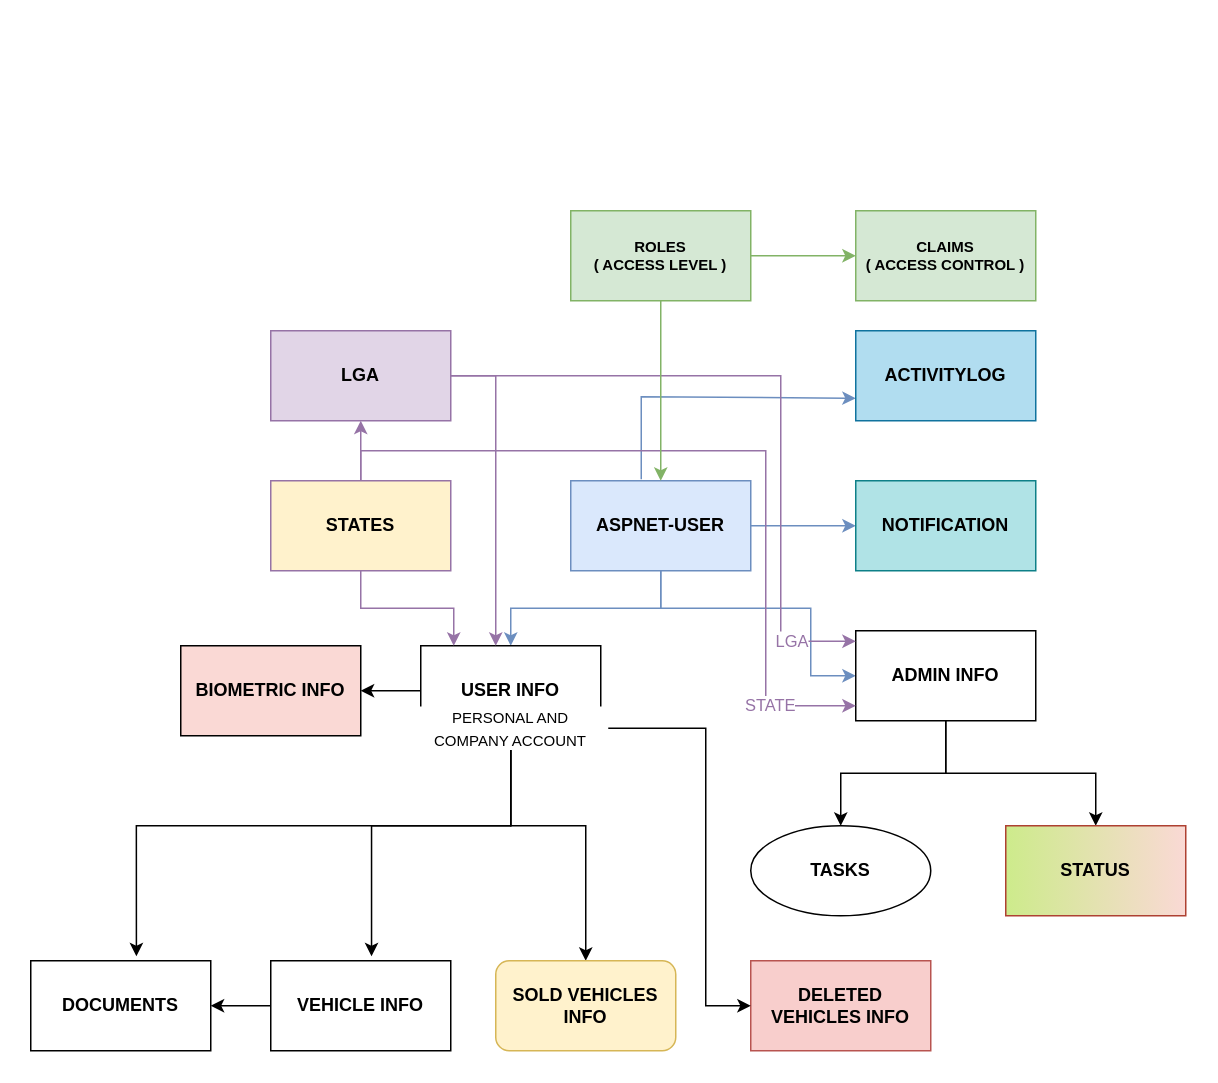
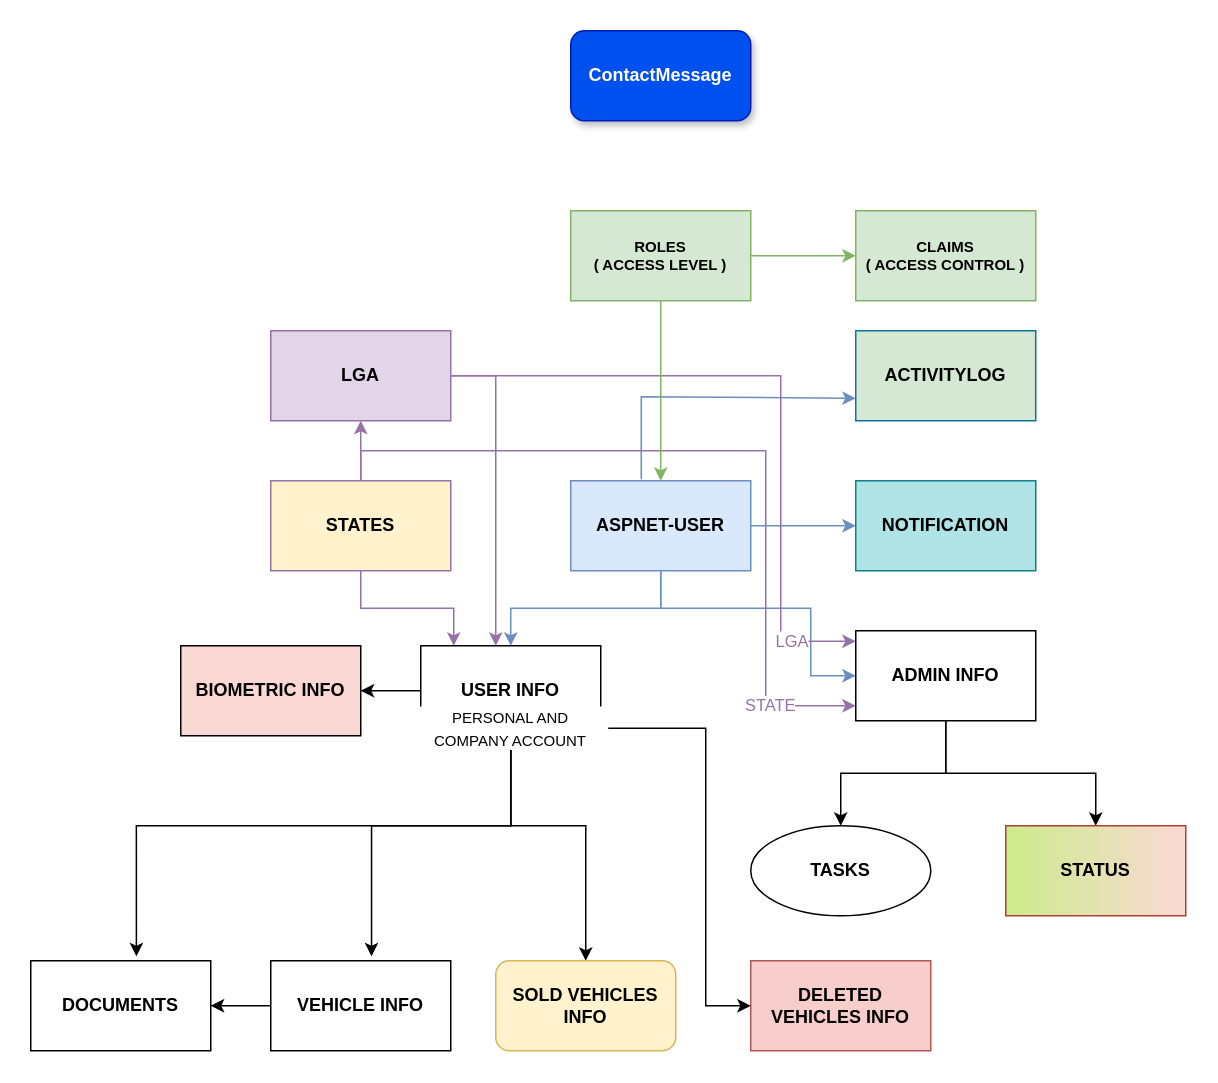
  <mxCell id="0" />
  <mxCell id="1" parent="0" />
  <mxCell id="2" style="edgeStyle=orthogonalEdgeStyle;rounded=0;orthogonalLoop=1;jettySize=auto;html=1;fontSize=12;fillColor=#dae8fc;strokeColor=#6c8ebf;" parent="1" source="6" target="11" edge="1"><mxGeometry relative="1" as="geometry"><mxPoint x="340" y="420" as="targetPoint" /></mxGeometry></mxCell>
  <mxCell id="3" style="edgeStyle=orthogonalEdgeStyle;rounded=0;orthogonalLoop=1;jettySize=auto;html=1;fontSize=12;fillColor=#dae8fc;strokeColor=#6c8ebf;" parent="1" source="6" target="14" edge="1"><mxGeometry relative="1" as="geometry"><mxPoint x="500" y="430" as="targetPoint" /><Array as="points"><mxPoint x="440" y="405" /><mxPoint x="540" y="405" /></Array></mxGeometry></mxCell>
  <mxCell id="4" value="" style="edgeStyle=orthogonalEdgeStyle;rounded=0;orthogonalLoop=1;jettySize=auto;html=1;fontSize=12;fontColor=#000000;fillColor=#dae8fc;strokeColor=#6c8ebf;" parent="1" source="6" target="31" edge="1"><mxGeometry relative="1" as="geometry" /></mxCell>
  <mxCell id="5" style="edgeStyle=orthogonalEdgeStyle;rounded=0;orthogonalLoop=1;jettySize=auto;html=1;fontSize=10;fontColor=#000000;entryX=0;entryY=0.75;entryDx=0;entryDy=0;fillColor=#dae8fc;strokeColor=#6c8ebf;" parent="1" target="32" edge="1"><mxGeometry relative="1" as="geometry"><mxPoint x="557" y="264" as="targetPoint" /><mxPoint x="427" y="319" as="sourcePoint" /><Array as="points"><mxPoint x="427" y="264" /></Array></mxGeometry></mxCell>
  <mxCell id="6" value="&lt;b&gt;ASPNET-USER&lt;/b&gt;" style="rounded=0;whiteSpace=wrap;html=1;fillColor=#dae8fc;strokeColor=#6c8ebf;" parent="1" vertex="1"><mxGeometry x="380" y="320" width="120" height="60" as="geometry" /></mxCell>
  <mxCell id="7" value="" style="edgeStyle=orthogonalEdgeStyle;rounded=0;orthogonalLoop=1;jettySize=auto;html=1;fontSize=12;" parent="1" source="11" target="27" edge="1"><mxGeometry relative="1" as="geometry" /></mxCell>
  <mxCell id="8" style="edgeStyle=orthogonalEdgeStyle;rounded=0;orthogonalLoop=1;jettySize=auto;html=1;fontSize=12;fontColor=#000000;entryX=0.587;entryY=-0.05;entryDx=0;entryDy=0;entryPerimeter=0;" parent="1" source="11" target="17" edge="1"><mxGeometry relative="1" as="geometry"><mxPoint x="90" y="610" as="targetPoint" /><Array as="points"><mxPoint x="340" y="550" /><mxPoint x="90" y="550" /></Array></mxGeometry></mxCell>
  <mxCell id="9" style="edgeStyle=orthogonalEdgeStyle;rounded=0;orthogonalLoop=1;jettySize=auto;html=1;fontSize=12;fontColor=#000000;entryX=0.5;entryY=0;entryDx=0;entryDy=0;" parent="1" source="11" target="30" edge="1"><mxGeometry relative="1" as="geometry"><mxPoint x="390" y="630" as="targetPoint" /><Array as="points"><mxPoint x="340" y="550" /><mxPoint x="390" y="550" /></Array></mxGeometry></mxCell>
  <mxCell id="10" style="edgeStyle=orthogonalEdgeStyle;rounded=0;orthogonalLoop=1;jettySize=auto;html=1;entryX=0.56;entryY=-0.05;entryDx=0;entryDy=0;entryPerimeter=0;fontSize=12;fontColor=#000000;" parent="1" source="11" target="16" edge="1"><mxGeometry relative="1" as="geometry"><Array as="points"><mxPoint x="340" y="550" /><mxPoint x="247" y="550" /></Array></mxGeometry></mxCell>
  <mxCell id="11" value="&lt;b&gt;&lt;font style=&quot;font-size: 12px;&quot;&gt;USER INFO&lt;/font&gt;&lt;/b&gt;" style="rounded=0;whiteSpace=wrap;html=1;" parent="1" vertex="1"><mxGeometry x="280" y="430" width="120" height="60" as="geometry" /></mxCell>
  <mxCell id="12" value="" style="edgeStyle=orthogonalEdgeStyle;rounded=0;orthogonalLoop=1;jettySize=auto;html=1;fontSize=12;" parent="1" source="14" target="28" edge="1"><mxGeometry relative="1" as="geometry" /></mxCell>
  <mxCell id="13" style="edgeStyle=orthogonalEdgeStyle;rounded=0;orthogonalLoop=1;jettySize=auto;html=1;entryX=0.5;entryY=0;entryDx=0;entryDy=0;fontSize=12;" parent="1" source="14" target="29" edge="1"><mxGeometry relative="1" as="geometry" /></mxCell>
  <mxCell id="14" value="&lt;b&gt;&lt;font style=&quot;font-size: 12px;&quot;&gt;ADMIN INFO&lt;/font&gt;&lt;/b&gt;" style="rounded=0;whiteSpace=wrap;html=1;" parent="1" vertex="1"><mxGeometry x="570" y="420" width="120" height="60" as="geometry" /></mxCell>
  <mxCell id="15" value="" style="edgeStyle=orthogonalEdgeStyle;rounded=0;orthogonalLoop=1;jettySize=auto;html=1;fontSize=12;" parent="1" source="16" target="17" edge="1"><mxGeometry relative="1" as="geometry" /></mxCell>
  <mxCell id="16" value="&lt;b&gt;&lt;font style=&quot;font-size: 12px;&quot;&gt;VEHICLE INFO&lt;/font&gt;&lt;/b&gt;" style="rounded=0;whiteSpace=wrap;html=1;" parent="1" vertex="1"><mxGeometry x="180" y="640" width="120" height="60" as="geometry" /></mxCell>
  <mxCell id="17" value="&lt;b&gt;&lt;font style=&quot;font-size: 12px;&quot;&gt;DOCUMENTS&lt;/font&gt;&lt;/b&gt;" style="rounded=0;whiteSpace=wrap;html=1;" parent="1" vertex="1"><mxGeometry x="20" y="640" width="120" height="60" as="geometry" /></mxCell>
  <mxCell id="18" value="" style="edgeStyle=orthogonalEdgeStyle;rounded=0;orthogonalLoop=1;jettySize=auto;html=1;fontSize=12;fillColor=#e1d5e7;strokeColor=#9673a6;" parent="1" source="26" target="22" edge="1"><mxGeometry relative="1" as="geometry" /></mxCell>
  <mxCell id="19" style="edgeStyle=orthogonalEdgeStyle;rounded=0;orthogonalLoop=1;jettySize=auto;html=1;fontSize=12;fontColor=#000000;fillColor=#e1d5e7;strokeColor=#9673a6;" parent="1" source="22" edge="1"><mxGeometry relative="1" as="geometry"><mxPoint x="330" y="430" as="targetPoint" /><Array as="points"><mxPoint x="330" y="250" /></Array></mxGeometry></mxCell>
  <mxCell id="20" style="edgeStyle=orthogonalEdgeStyle;rounded=0;orthogonalLoop=1;jettySize=auto;html=1;fillColor=#e1d5e7;strokeColor=#9673a6;" parent="1" source="22" edge="1"><mxGeometry relative="1" as="geometry"><mxPoint x="570" y="427" as="targetPoint" /><Array as="points"><mxPoint x="520" y="250" /><mxPoint x="520" y="427" /></Array></mxGeometry></mxCell>
  <mxCell id="21" value="&amp;nbsp;LGA" style="edgeLabel;html=1;align=center;verticalAlign=middle;resizable=0;points=[];fontColor=#9673A6;" parent="20" vertex="1" connectable="0"><mxGeometry x="0.798" y="1" relative="1" as="geometry"><mxPoint as="offset" /></mxGeometry></mxCell>
  <mxCell id="22" value="&lt;b&gt;LGA&lt;/b&gt;" style="rounded=0;whiteSpace=wrap;html=1;fillColor=#e1d5e7;strokeColor=#9673a6;" parent="1" vertex="1"><mxGeometry x="180" y="220" width="120" height="60" as="geometry" /></mxCell>
  <mxCell id="23" style="edgeStyle=orthogonalEdgeStyle;rounded=0;orthogonalLoop=1;jettySize=auto;html=1;fontSize=12;fillColor=#e1d5e7;strokeColor=#9673a6;" parent="1" source="26" target="11" edge="1"><mxGeometry relative="1" as="geometry"><Array as="points"><mxPoint x="240" y="405" /><mxPoint x="302" y="405" /></Array></mxGeometry></mxCell>
  <mxCell id="24" style="edgeStyle=orthogonalEdgeStyle;rounded=0;orthogonalLoop=1;jettySize=auto;html=1;entryX=0;entryY=0.833;entryDx=0;entryDy=0;entryPerimeter=0;fillColor=#e1d5e7;strokeColor=#9673a6;" parent="1" source="26" target="14" edge="1"><mxGeometry relative="1" as="geometry"><mxPoint x="560" y="470" as="targetPoint" /><Array as="points"><mxPoint x="240" y="300" /><mxPoint x="510" y="300" /><mxPoint x="510" y="470" /></Array></mxGeometry></mxCell>
  <mxCell id="25" value="STATE" style="edgeLabel;html=1;align=center;verticalAlign=middle;resizable=0;points=[];fontColor=#9673A6;" parent="24" vertex="1" connectable="0"><mxGeometry x="0.78" relative="1" as="geometry"><mxPoint as="offset" /></mxGeometry></mxCell>
  <mxCell id="26" value="&lt;b&gt;STATES&lt;/b&gt;" style="rounded=0;whiteSpace=wrap;html=1;fillColor=#fff2cc;strokeColor=#9673a6;" parent="1" vertex="1"><mxGeometry x="180" y="320" width="120" height="60" as="geometry" /></mxCell>
  <mxCell id="27" value="&lt;b&gt;BIOMETRIC INFO&lt;/b&gt;" style="rounded=0;whiteSpace=wrap;html=1;fillColor=#fad9d5;" parent="1" vertex="1"><mxGeometry x="120" y="430" width="120" height="60" as="geometry" /></mxCell>
  <mxCell id="28" value="&lt;b&gt;&lt;font style=&quot;font-size: 12px;&quot;&gt;TASKS&lt;/font&gt;&lt;/b&gt;" style="ellipse;whiteSpace=wrap;html=1;" parent="1" vertex="1"><mxGeometry x="500" y="550" width="120" height="60" as="geometry" /></mxCell>
  <mxCell id="29" value="&lt;b&gt;&lt;font style=&quot;font-size: 12px;&quot;&gt;STATUS&lt;/font&gt;&lt;/b&gt;" style="rounded=0;whiteSpace=wrap;html=1;fillColor=#fad9d5;strokeColor=#ae4132;gradientDirection=west;gradientColor=#CDEB8B;" parent="1" vertex="1"><mxGeometry x="670" y="550" width="120" height="60" as="geometry" /></mxCell>
  <mxCell id="30" value="&lt;b&gt;&lt;font style=&quot;font-size: 12px;&quot;&gt;SOLD VEHICLES INFO&lt;/font&gt;&lt;/b&gt;" style="whiteSpace=wrap;html=1;fillColor=#fff2cc;strokeColor=#d6b656;rounded=1;" parent="1" vertex="1"><mxGeometry x="330" y="640" width="120" height="60" as="geometry" /></mxCell>
  <mxCell id="31" value="&lt;b&gt;NOTIFICATION&lt;/b&gt;" style="whiteSpace=wrap;html=1;rounded=0;fillColor=#b0e3e6;strokeColor=#0e8088;" parent="1" vertex="1"><mxGeometry x="570" y="320" width="120" height="60" as="geometry" /></mxCell>
- <mxCell id="32" value="&lt;b&gt;ACTIVITYLOG&lt;/b&gt;" style="rounded=0;whiteSpace=wrap;html=1;fillColor=#b1ddf0;strokeColor=#10739e;" parent="1" vertex="1"><mxGeometry x="570" y="220" width="120" height="60" as="geometry" /></mxCell>
+ <mxCell id="32" value="&lt;b&gt;ACTIVITYLOG&lt;/b&gt;" style="rounded=0;whiteSpace=wrap;html=1;fillColor=#d5e8d4;strokeColor=#10739e;" parent="1" vertex="1"><mxGeometry x="570" y="220" width="120" height="60" as="geometry" /></mxCell>
  <mxCell id="33" value="&lt;b&gt;DELETED VEHICLES INFO&lt;/b&gt;" style="rounded=0;whiteSpace=wrap;html=1;fillColor=#f8cecc;strokeColor=#b85450;" parent="1" vertex="1"><mxGeometry x="500" y="640" width="120" height="60" as="geometry" /></mxCell>
  <mxCell id="34" style="edgeStyle=orthogonalEdgeStyle;rounded=0;orthogonalLoop=1;jettySize=auto;html=1;fontSize=10;fontColor=#000000;entryX=0;entryY=0.5;entryDx=0;entryDy=0;" parent="1" source="35" target="33" edge="1"><mxGeometry relative="1" as="geometry"><mxPoint x="470" y="670" as="targetPoint" /><Array as="points"><mxPoint x="470" y="485" /><mxPoint x="470" y="670" /></Array></mxGeometry></mxCell>
  <mxCell id="35" value="&lt;font style=&quot;font-size: 10px;&quot;&gt;PERSONAL AND COMPANY ACCOUNT&lt;/font&gt;" style="text;html=1;strokeColor=none;fillColor=none;align=center;verticalAlign=middle;whiteSpace=wrap;rounded=0;labelBackgroundColor=#FFFFFF;fontSize=12;fontColor=#000000;" parent="1" vertex="1"><mxGeometry x="275" y="480" width="130" height="10" as="geometry" /></mxCell>
  <mxCell id="36" style="edgeStyle=orthogonalEdgeStyle;rounded=0;orthogonalLoop=1;jettySize=auto;html=1;fontSize=10;fontColor=#000000;fillColor=#d5e8d4;strokeColor=#82b366;" parent="1" source="38" target="6" edge="1"><mxGeometry relative="1" as="geometry" /></mxCell>
  <mxCell id="37" value="" style="edgeStyle=orthogonalEdgeStyle;rounded=0;orthogonalLoop=1;jettySize=auto;html=1;fontSize=10;fontColor=#000000;fillColor=#d5e8d4;strokeColor=#82b366;" parent="1" source="38" target="39" edge="1"><mxGeometry relative="1" as="geometry" /></mxCell>
  <mxCell id="38" value="&lt;b&gt;ROLES&lt;br&gt;( ACCESS LEVEL )&lt;/b&gt;" style="rounded=0;whiteSpace=wrap;html=1;labelBackgroundColor=none;fontSize=10;fillColor=#d5e8d4;strokeColor=#82b366;" parent="1" vertex="1"><mxGeometry x="380" y="140" width="120" height="60" as="geometry" /></mxCell>
  <mxCell id="39" value="&lt;b&gt;CLAIMS&lt;br&gt;( ACCESS CONTROL )&lt;/b&gt;" style="whiteSpace=wrap;html=1;fontSize=10;fillColor=#d5e8d4;strokeColor=#82b366;rounded=0;labelBackgroundColor=none;" parent="1" vertex="1"><mxGeometry x="570" y="140" width="120" height="60" as="geometry" /></mxCell>
+ <mxCell id="40" value="&lt;b&gt;ContactMessage&lt;/b&gt;" style="rounded=1;whiteSpace=wrap;html=1;fillColor=#0050ef;fontColor=#ffffff;strokeColor=#001DBC;shadow=1;glass=0;sketch=0;" vertex="1" parent="1"><mxGeometry x="380" y="20" width="120" height="60" as="geometry" /></mxCell>
